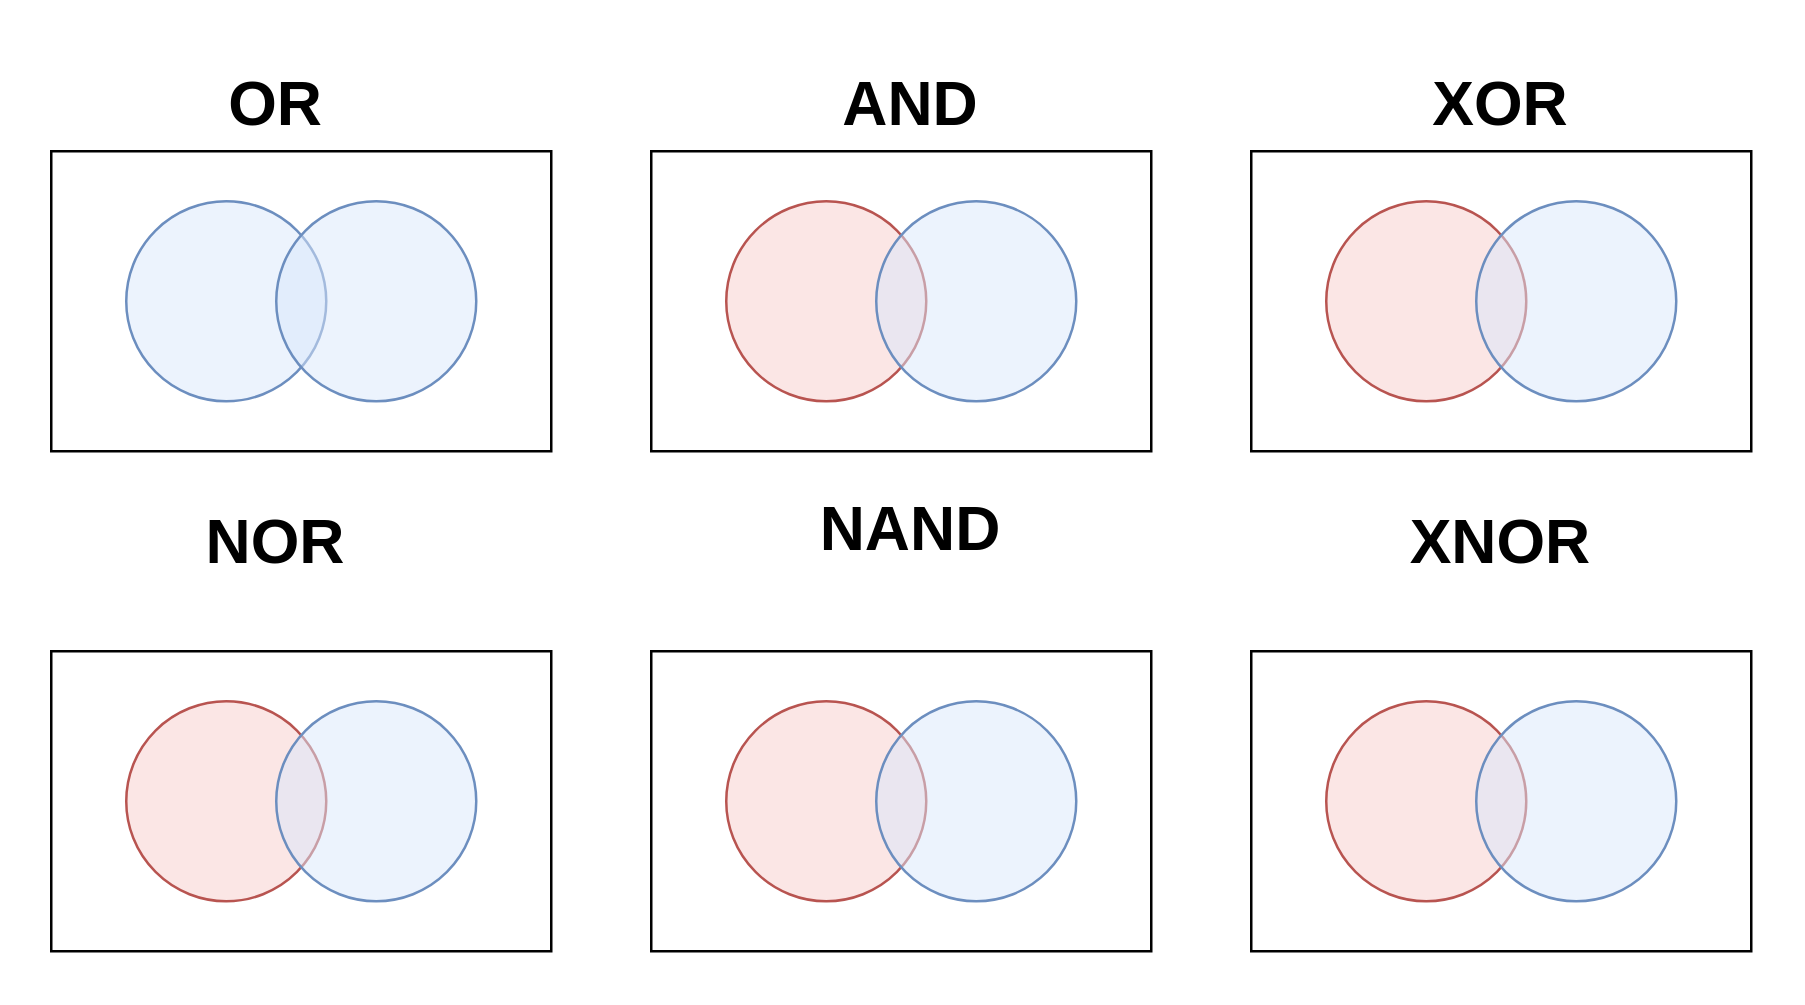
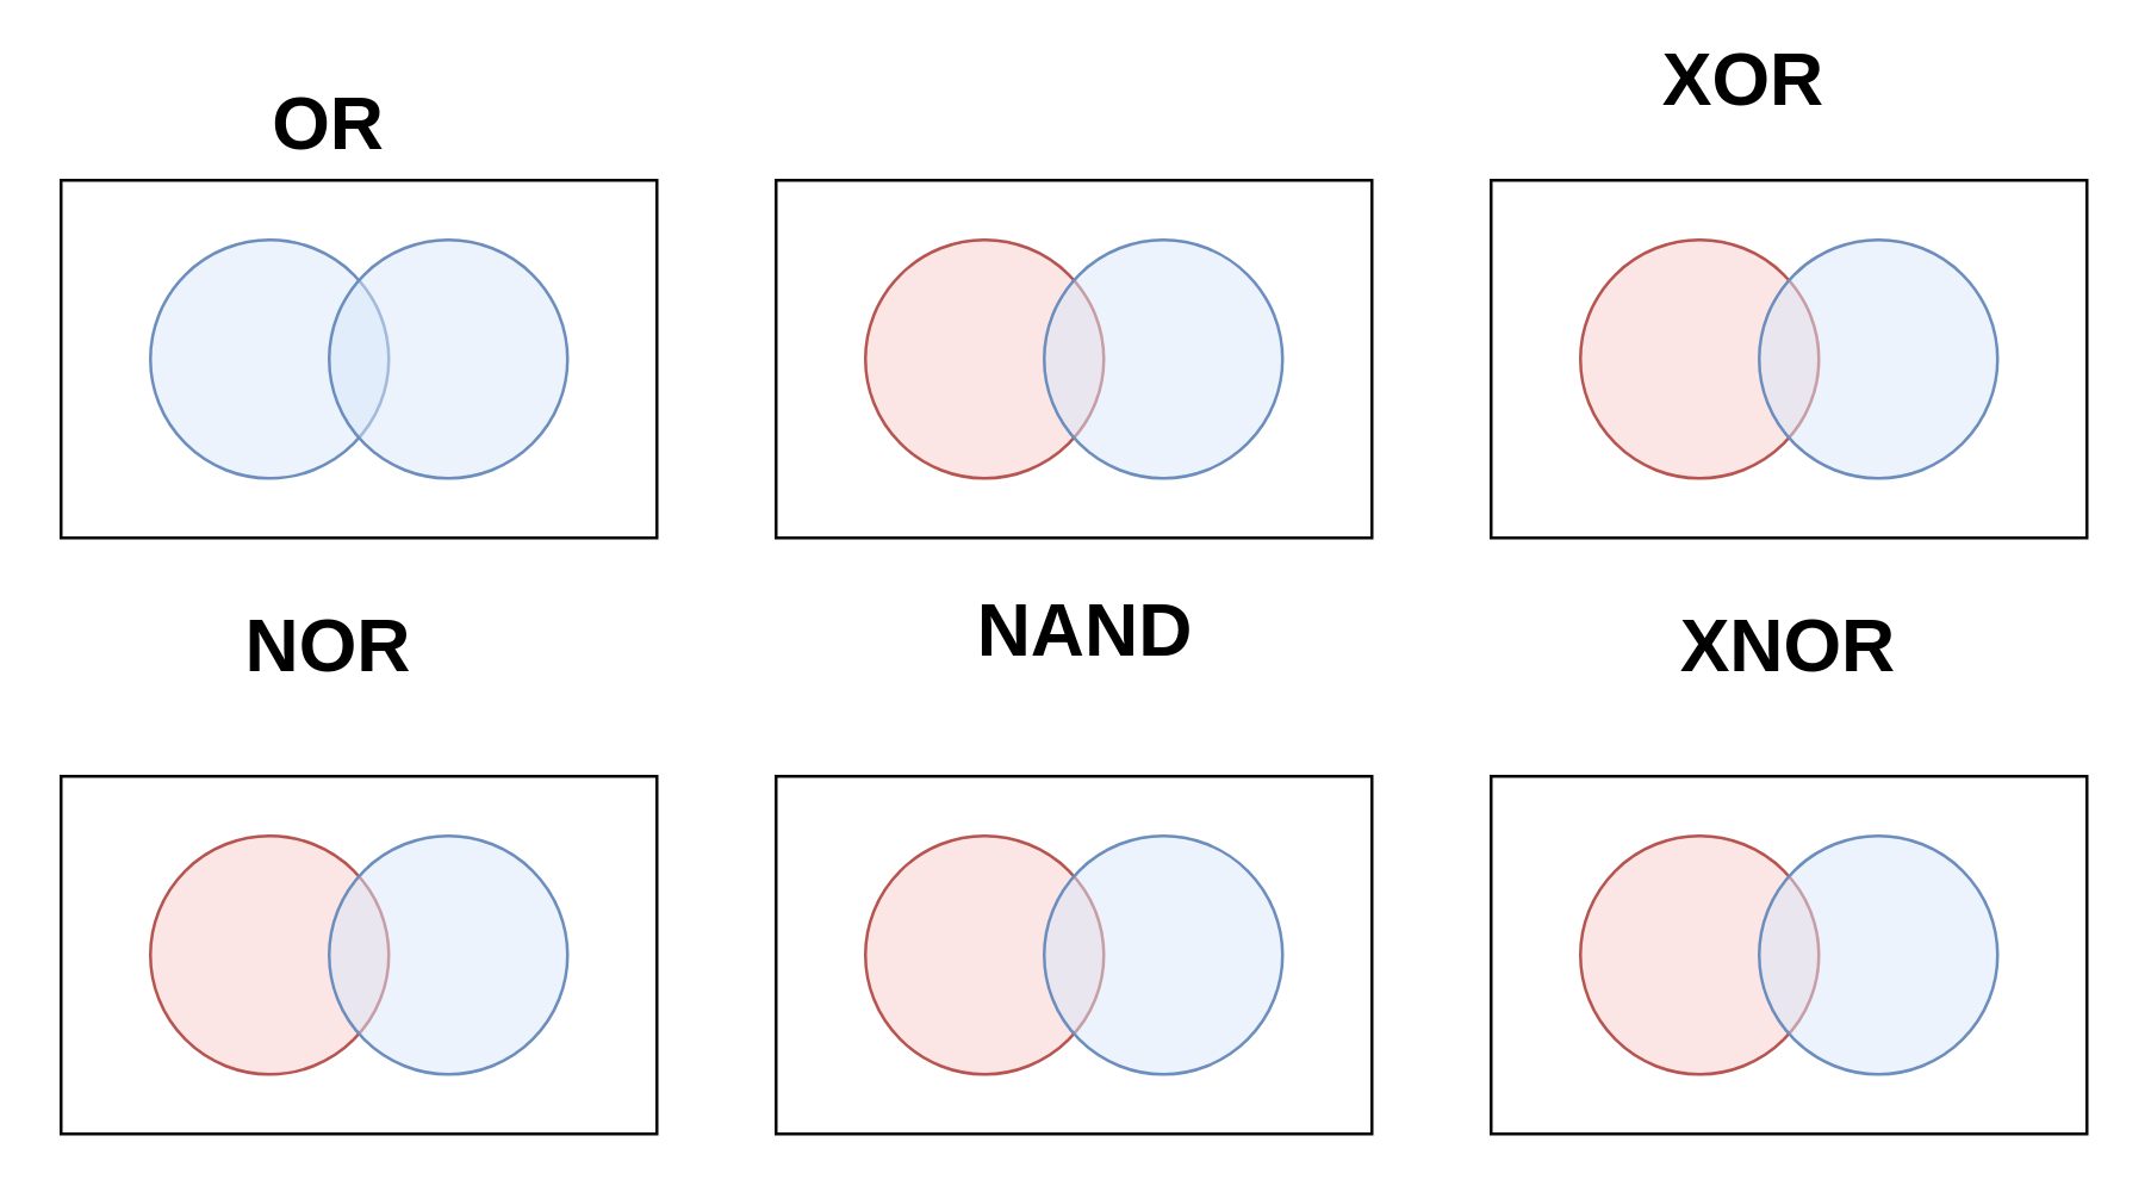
  <mxCell id="0" />
  <mxCell id="1" parent="0" />
  <mxCell id="2" value="" style="rounded=0;whiteSpace=wrap;html=1;" parent="1" vertex="1"><mxGeometry x="20" y="60" width="200" height="120" as="geometry" /></mxCell>
  <mxCell id="3" value="" style="ellipse;whiteSpace=wrap;html=1;aspect=fixed;fillColor=#dae8fc;strokeColor=#6c8ebf;fillOpacity=50;" parent="1" vertex="1"><mxGeometry x="50" y="80" width="80" height="80" as="geometry" /></mxCell>
  <mxCell id="4" value="" style="ellipse;whiteSpace=wrap;html=1;aspect=fixed;fillColor=#dae8fc;strokeColor=#6c8ebf;fillOpacity=50;" parent="1" vertex="1"><mxGeometry x="110" y="80" width="80" height="80" as="geometry" /></mxCell>
  <mxCell id="5" value="" style="rounded=0;whiteSpace=wrap;html=1;" parent="1" vertex="1"><mxGeometry x="260" y="60" width="200" height="120" as="geometry" /></mxCell>
  <mxCell id="6" value="" style="ellipse;whiteSpace=wrap;html=1;aspect=fixed;fillColor=#f8cecc;strokeColor=#b85450;gradientColor=none;fillOpacity=50;" parent="1" vertex="1"><mxGeometry x="290" y="80" width="80" height="80" as="geometry" /></mxCell>
  <mxCell id="7" value="" style="ellipse;whiteSpace=wrap;html=1;aspect=fixed;fillColor=#dae8fc;strokeColor=#6c8ebf;fillOpacity=50;" parent="1" vertex="1"><mxGeometry x="350" y="80" width="80" height="80" as="geometry" /></mxCell>
  <mxCell id="8" value="" style="rounded=0;whiteSpace=wrap;html=1;" parent="1" vertex="1"><mxGeometry x="500" y="60" width="200" height="120" as="geometry" /></mxCell>
  <mxCell id="9" value="" style="ellipse;whiteSpace=wrap;html=1;aspect=fixed;fillColor=#f8cecc;strokeColor=#b85450;gradientColor=none;fillOpacity=50;" parent="1" vertex="1"><mxGeometry x="530" y="80" width="80" height="80" as="geometry" /></mxCell>
  <mxCell id="10" value="" style="ellipse;whiteSpace=wrap;html=1;aspect=fixed;fillColor=#dae8fc;strokeColor=#6c8ebf;fillOpacity=50;" parent="1" vertex="1"><mxGeometry x="590" y="80" width="80" height="80" as="geometry" /></mxCell>
  <mxCell id="11" value="" style="rounded=0;whiteSpace=wrap;html=1;" parent="1" vertex="1"><mxGeometry x="20" y="260" width="200" height="120" as="geometry" /></mxCell>
  <mxCell id="12" value="" style="ellipse;whiteSpace=wrap;html=1;aspect=fixed;fillColor=#f8cecc;strokeColor=#b85450;gradientColor=none;fillOpacity=50;" parent="1" vertex="1"><mxGeometry x="50" y="280" width="80" height="80" as="geometry" /></mxCell>
  <mxCell id="13" value="" style="ellipse;whiteSpace=wrap;html=1;aspect=fixed;fillColor=#dae8fc;strokeColor=#6c8ebf;fillOpacity=50;" parent="1" vertex="1"><mxGeometry x="110" y="280" width="80" height="80" as="geometry" /></mxCell>
  <mxCell id="14" value="" style="rounded=0;whiteSpace=wrap;html=1;" parent="1" vertex="1"><mxGeometry x="260" y="260" width="200" height="120" as="geometry" /></mxCell>
  <mxCell id="15" value="" style="ellipse;whiteSpace=wrap;html=1;aspect=fixed;fillColor=#f8cecc;strokeColor=#b85450;gradientColor=none;fillOpacity=50;" parent="1" vertex="1"><mxGeometry x="290" y="280" width="80" height="80" as="geometry" /></mxCell>
  <mxCell id="16" value="" style="ellipse;whiteSpace=wrap;html=1;aspect=fixed;fillColor=#dae8fc;strokeColor=#6c8ebf;fillOpacity=50;" parent="1" vertex="1"><mxGeometry x="350" y="280" width="80" height="80" as="geometry" /></mxCell>
  <mxCell id="17" value="" style="rounded=0;whiteSpace=wrap;html=1;" parent="1" vertex="1"><mxGeometry x="500" y="260" width="200" height="120" as="geometry" /></mxCell>
  <mxCell id="18" value="" style="ellipse;whiteSpace=wrap;html=1;aspect=fixed;fillColor=#f8cecc;strokeColor=#b85450;gradientColor=none;fillOpacity=50;" parent="1" vertex="1"><mxGeometry x="530" y="280" width="80" height="80" as="geometry" /></mxCell>
  <mxCell id="19" value="" style="ellipse;whiteSpace=wrap;html=1;aspect=fixed;fillColor=#dae8fc;strokeColor=#6c8ebf;fillOpacity=50;" parent="1" vertex="1"><mxGeometry x="590" y="280" width="80" height="80" as="geometry" /></mxCell>
  <mxCell id="20" value="OR" style="text;html=1;strokeColor=none;fillColor=none;align=center;verticalAlign=middle;whiteSpace=wrap;rounded=0;fontSize=25;fontStyle=1" parent="1" vertex="1"><mxGeometry x="70" y="20" width="80" height="40" as="geometry" /></mxCell>
- <mxCell id="21" value="AND" style="text;html=1;strokeColor=none;fillColor=none;align=center;verticalAlign=middle;whiteSpace=wrap;rounded=0;fontSize=25;fontStyle=1" parent="1" vertex="1"><mxGeometry x="324" y="20" width="80" height="40" as="geometry" /></mxCell>
- <mxCell id="22" value="XOR" style="text;html=1;strokeColor=none;fillColor=none;align=center;verticalAlign=middle;whiteSpace=wrap;rounded=0;fontSize=25;fontStyle=1" parent="1" vertex="1"><mxGeometry x="560" y="20" width="80" height="40" as="geometry" /></mxCell>
+ <mxCell id="22" value="XOR" style="text;html=1;strokeColor=none;fillColor=none;align=center;verticalAlign=middle;whiteSpace=wrap;rounded=0;fontSize=25;fontStyle=1" parent="1" vertex="1"><mxGeometry x="545" y="5" width="80" height="40" as="geometry" /></mxCell>
  <mxCell id="23" value="NOR" style="text;html=1;strokeColor=none;fillColor=none;align=center;verticalAlign=middle;whiteSpace=wrap;rounded=0;fontSize=25;fontStyle=1" parent="1" vertex="1"><mxGeometry x="70" y="195" width="80" height="40" as="geometry" /></mxCell>
  <mxCell id="24" value="NAND" style="text;html=1;strokeColor=none;fillColor=none;align=center;verticalAlign=middle;whiteSpace=wrap;rounded=0;fontSize=25;fontStyle=1" parent="1" vertex="1"><mxGeometry x="324" y="190" width="80" height="40" as="geometry" /></mxCell>
  <mxCell id="25" value="XNOR" style="text;html=1;strokeColor=none;fillColor=none;align=center;verticalAlign=middle;whiteSpace=wrap;rounded=0;fontSize=25;fontStyle=1" parent="1" vertex="1"><mxGeometry x="560" y="195" width="80" height="40" as="geometry" /></mxCell>
